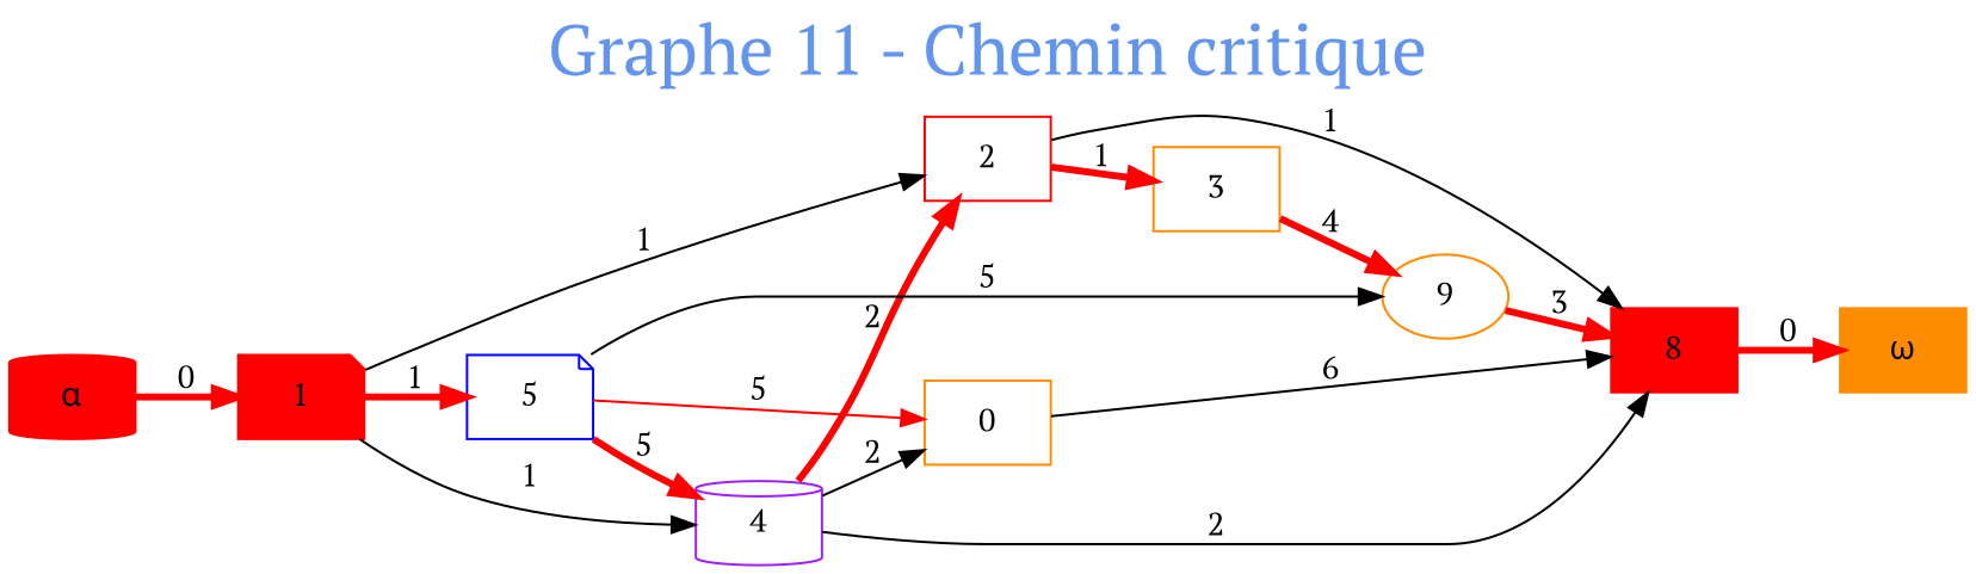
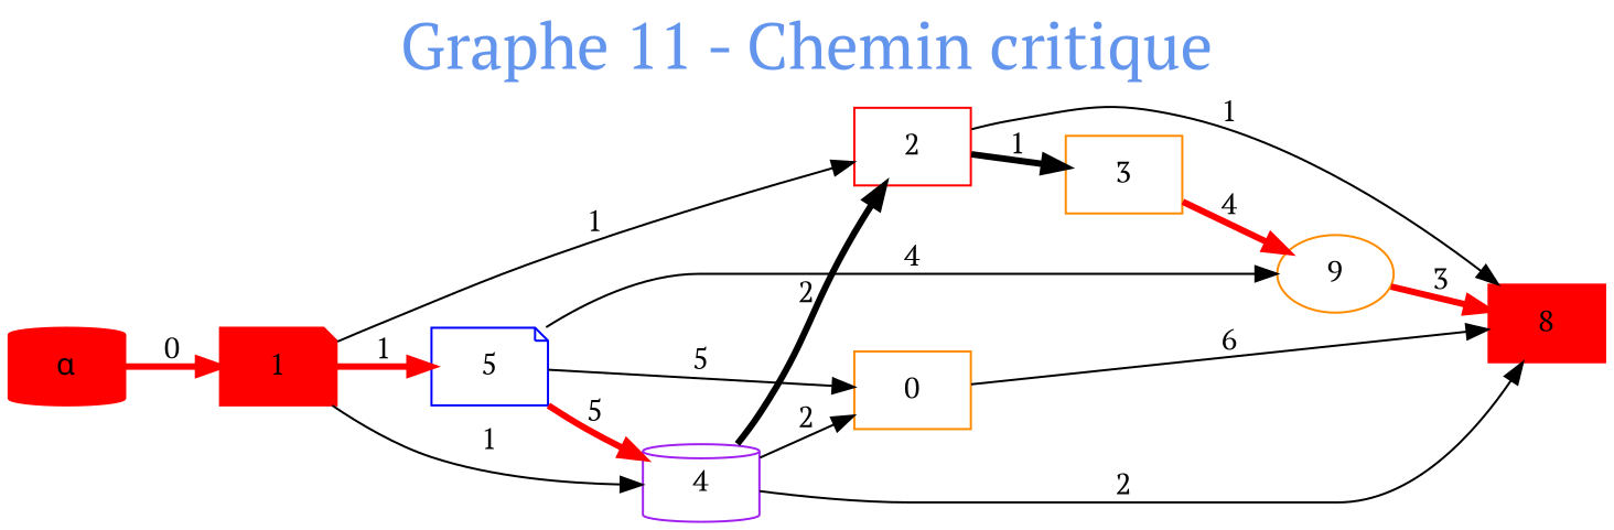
  digraph {
    fontcolor=cornflowerblue
    fontname="PT Serif"
    fontsize=30
    label="Graphe 11 - Chemin critique"
    labelloc=t
    rankdir=LR
    node [color=red fontname="PT Serif" shape=box]
    edge [fontname="PT Serif"]
    n1 [label="α" shape=cylinder style=filled]
    n2 [label=1 shape=note style=filled]
    n3 [label=2]
    n4 [color=purple label=4 shape=cylinder]
    n5 [color=blue label=5 shape=note]
    n6 [color=darkorange label=3]
    n7 [label=8 style=filled]
    n8 [color=darkorange label=0]
    n9 [color=darkorange label=9 shape=ellipse]
-   n10 [color=darkorange label="ω" style=filled]
    n1 -> n2 [color=red constraint=true label=0 penwidth=3.0]
    n2 -> n3 [label=1]
    n2 -> n4 [label=1]
    n2 -> n5 [color=red constraint=true label=1 penwidth=3.0]
-   n3 -> n6 [color=red constraint=true label=1 penwidth=3.0]
+   n3 -> n6 [color=black constraint=true label=1 penwidth=3.0]
    n3 -> n7 [label=1]
-   n4 -> n3 [color=red constraint=true label=2 penwidth=3.0]
+   n4 -> n3 [color=black constraint=true label=2 penwidth=3.0]
    n4 -> n7 [label=2]
    n4 -> n8 [label=2]
    n5 -> n4 [color=red constraint=true label=5 penwidth=3.0]
-   n5 -> n8 [label=5 color=red]
-   n5 -> n9 [label=5]
+   n5 -> n8 [label=5]
+   n5 -> n9 [label=4]
    n6 -> n9 [color=red constraint=true label=4 penwidth=3.0]
-   n7 -> n10 [color=red constraint=true label=0 penwidth=3.0]
    n8 -> n7 [label=6]
    n9 -> n7 [color=red constraint=true label=3 penwidth=3.0]
  }
